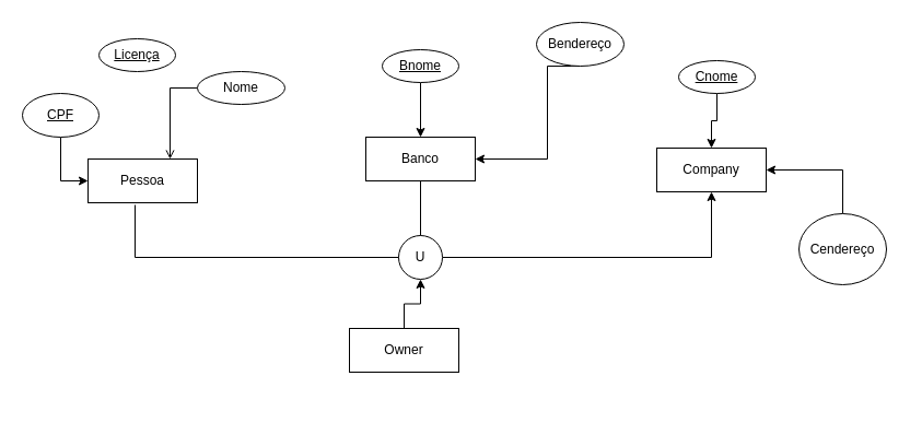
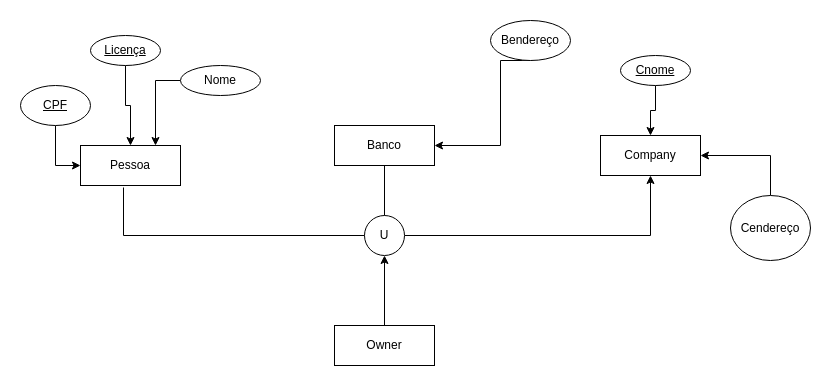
  <mxCell id="0" />
  <mxCell id="1" parent="0" />
  <mxCell id="2" value="Company" style="whiteSpace=wrap;html=1;align=center;" vertex="1" parent="1"><mxGeometry x="600" y="135" width="100" height="40" as="geometry" /></mxCell>
  <mxCell id="3" style="edgeStyle=orthogonalEdgeStyle;rounded=0;orthogonalLoop=1;jettySize=auto;html=1;exitX=0;exitY=0.5;exitDx=0;exitDy=0;startArrow=none;" edge="1" parent="1" source="13"><mxGeometry relative="1" as="geometry"><mxPoint x="130" y="165" as="targetPoint" /><Array as="points"><mxPoint x="160" y="165" /></Array></mxGeometry></mxCell>
  <mxCell id="4" style="edgeStyle=orthogonalEdgeStyle;rounded=0;orthogonalLoop=1;jettySize=auto;html=1;exitX=0.5;exitY=0;exitDx=0;exitDy=0;startArrow=none;" edge="1" parent="1" source="17"><mxGeometry relative="1" as="geometry"><mxPoint x="380" y="135" as="targetPoint" /></mxGeometry></mxCell>
  <mxCell id="5" style="edgeStyle=orthogonalEdgeStyle;rounded=0;orthogonalLoop=1;jettySize=auto;html=1;exitX=1;exitY=0.5;exitDx=0;exitDy=0;entryX=0.5;entryY=1;entryDx=0;entryDy=0;" edge="1" parent="1" source="6" target="2"><mxGeometry relative="1" as="geometry"><mxPoint x="650" y="235" as="targetPoint" /></mxGeometry></mxCell>
  <mxCell id="6" value="U" style="ellipse;whiteSpace=wrap;html=1;aspect=fixed;" vertex="1" parent="1"><mxGeometry x="364" y="215" width="40" height="40" as="geometry" /></mxCell>
  <mxCell id="7" style="edgeStyle=orthogonalEdgeStyle;rounded=0;orthogonalLoop=1;jettySize=auto;html=1;exitX=0.5;exitY=0;exitDx=0;exitDy=0;entryX=0.5;entryY=1;entryDx=0;entryDy=0;" edge="1" parent="1" source="8" target="6"><mxGeometry relative="1" as="geometry" /></mxCell>
- <mxCell id="8" value="Owner" style="whiteSpace=wrap;html=1;align=center;" vertex="1" parent="1"><mxGeometry x="319" y="300" width="100" height="40" as="geometry" /></mxCell>
+ <mxCell id="8" value="Owner" style="whiteSpace=wrap;html=1;align=center;" vertex="1" parent="1"><mxGeometry x="334" y="325" width="100" height="40" as="geometry" /></mxCell>
  <mxCell id="9" style="edgeStyle=orthogonalEdgeStyle;rounded=0;orthogonalLoop=1;jettySize=auto;html=1;exitX=0.5;exitY=1;exitDx=0;exitDy=0;entryX=0;entryY=0.5;entryDx=0;entryDy=0;fontFamily=Helvetica;fontSize=12;fontColor=default;" edge="1" parent="1" source="10" target="13"><mxGeometry relative="1" as="geometry" /></mxCell>
  <mxCell id="10" value="CPF" style="ellipse;whiteSpace=wrap;html=1;align=center;fontStyle=4;strokeColor=default;fontFamily=Helvetica;fontSize=12;fontColor=default;fillColor=default;" vertex="1" parent="1"><mxGeometry y="85" width="70" height="40" as="geometry" x="20" /></mxCell>
+ <mxCell id="11" style="edgeStyle=orthogonalEdgeStyle;rounded=0;orthogonalLoop=1;jettySize=auto;html=1;exitX=0.5;exitY=1;exitDx=0;exitDy=0;fontFamily=Helvetica;fontSize=12;fontColor=default;" edge="1" parent="1" source="12" target="13"><mxGeometry relative="1" as="geometry" /></mxCell>
  <mxCell id="12" value="Licença" style="ellipse;whiteSpace=wrap;html=1;align=center;fontStyle=4;strokeColor=default;fontFamily=Helvetica;fontSize=12;fontColor=default;fillColor=default;" vertex="1" parent="1"><mxGeometry x="90" y="35" width="70" height="30" as="geometry" /></mxCell>
  <mxCell id="13" value="Pessoa" style="whiteSpace=wrap;html=1;align=center;" vertex="1" parent="1"><mxGeometry x="80" y="145" width="100" height="40" as="geometry" /></mxCell>
  <mxCell id="14" value="" style="edgeStyle=orthogonalEdgeStyle;rounded=0;orthogonalLoop=1;jettySize=auto;html=1;exitX=0;exitY=0.5;exitDx=0;exitDy=0;endArrow=none;entryX=0.43;entryY=1.05;entryDx=0;entryDy=0;entryPerimeter=0;" edge="1" parent="1" source="6" target="13"><mxGeometry relative="1" as="geometry"><mxPoint x="350" y="165" as="sourcePoint" /><mxPoint x="130" y="165" as="targetPoint" /><Array as="points"><mxPoint x="123" y="235" /></Array></mxGeometry></mxCell>
- <mxCell id="15" style="edgeStyle=orthogonalEdgeStyle;rounded=0;orthogonalLoop=1;jettySize=auto;html=1;exitX=0;exitY=0.5;exitDx=0;exitDy=0;entryX=0.75;entryY=0;entryDx=0;entryDy=0;fontFamily=Helvetica;fontSize=12;fontColor=default;endArrow=open;" edge="1" parent="1" source="16" target="13"><mxGeometry relative="1" as="geometry" /></mxCell>
+ <mxCell id="15" style="edgeStyle=orthogonalEdgeStyle;rounded=0;orthogonalLoop=1;jettySize=auto;html=1;exitX=0;exitY=0.5;exitDx=0;exitDy=0;entryX=0.75;entryY=0;entryDx=0;entryDy=0;fontFamily=Helvetica;fontSize=12;fontColor=default;" edge="1" parent="1" source="16" target="13"><mxGeometry relative="1" as="geometry" /></mxCell>
  <mxCell id="16" value="Nome" style="ellipse;whiteSpace=wrap;html=1;align=center;strokeColor=default;fontFamily=Helvetica;fontSize=12;fontColor=default;fillColor=default;" vertex="1" parent="1"><mxGeometry x="180" y="65" width="80" height="30" as="geometry" /></mxCell>
  <mxCell id="17" value="Banco" style="whiteSpace=wrap;html=1;align=center;" vertex="1" parent="1"><mxGeometry x="334" y="125" width="100" height="40" as="geometry" /></mxCell>
  <mxCell id="18" value="" style="edgeStyle=orthogonalEdgeStyle;rounded=0;orthogonalLoop=1;jettySize=auto;html=1;exitX=0.5;exitY=0;exitDx=0;exitDy=0;endArrow=none;" edge="1" parent="1" source="6" target="17"><mxGeometry relative="1" as="geometry"><mxPoint x="380" y="215" as="sourcePoint" /><mxPoint x="380" y="135" as="targetPoint" /></mxGeometry></mxCell>
- <mxCell id="19" style="edgeStyle=orthogonalEdgeStyle;rounded=0;orthogonalLoop=1;jettySize=auto;html=1;exitX=0.5;exitY=1;exitDx=0;exitDy=0;entryX=0.5;entryY=0;entryDx=0;entryDy=0;fontFamily=Helvetica;fontSize=12;fontColor=default;" edge="1" parent="1" source="20" target="17"><mxGeometry relative="1" as="geometry" /></mxCell>
- <mxCell id="20" value="Bnome" style="ellipse;whiteSpace=wrap;html=1;align=center;fontStyle=4;strokeColor=default;fontFamily=Helvetica;fontSize=12;fontColor=default;fillColor=default;" vertex="1" parent="1"><mxGeometry x="349" y="45" width="70" height="30" as="geometry" /></mxCell>
  <mxCell id="21" style="edgeStyle=orthogonalEdgeStyle;rounded=0;orthogonalLoop=1;jettySize=auto;html=1;exitX=0.5;exitY=1;exitDx=0;exitDy=0;fontFamily=Helvetica;fontSize=12;fontColor=default;" edge="1" parent="1" source="22" target="17"><mxGeometry relative="1" as="geometry"><mxPoint x="440" y="135" as="targetPoint" /><Array as="points"><mxPoint x="500" y="145" /></Array></mxGeometry></mxCell>
  <mxCell id="22" value="Bendereço" style="ellipse;whiteSpace=wrap;html=1;align=center;strokeColor=default;fontFamily=Helvetica;fontSize=12;fontColor=default;fillColor=default;" vertex="1" parent="1"><mxGeometry x="490" y="20" width="80" height="40" as="geometry" /></mxCell>
  <mxCell id="23" style="edgeStyle=orthogonalEdgeStyle;rounded=0;orthogonalLoop=1;jettySize=auto;html=1;exitX=0.5;exitY=1;exitDx=0;exitDy=0;entryX=0.5;entryY=0;entryDx=0;entryDy=0;fontFamily=Helvetica;fontSize=12;fontColor=default;" edge="1" parent="1" source="24" target="2"><mxGeometry relative="1" as="geometry" /></mxCell>
  <mxCell id="24" value="Cnome" style="ellipse;whiteSpace=wrap;html=1;align=center;fontStyle=4;strokeColor=default;fontFamily=Helvetica;fontSize=12;fontColor=default;fillColor=default;" vertex="1" parent="1"><mxGeometry x="620" y="55" width="70" height="30" as="geometry" /></mxCell>
  <mxCell id="25" style="edgeStyle=orthogonalEdgeStyle;rounded=0;orthogonalLoop=1;jettySize=auto;html=1;exitX=0.5;exitY=0;exitDx=0;exitDy=0;entryX=1;entryY=0.5;entryDx=0;entryDy=0;fontFamily=Helvetica;fontSize=12;fontColor=default;" edge="1" parent="1" source="26" target="2"><mxGeometry relative="1" as="geometry" /></mxCell>
  <mxCell id="26" value="Cendereço" style="ellipse;whiteSpace=wrap;html=1;align=center;strokeColor=default;fontFamily=Helvetica;fontSize=12;fontColor=default;fillColor=default;" vertex="1" parent="1"><mxGeometry x="730" y="195" width="80" height="65" as="geometry" /></mxCell>
